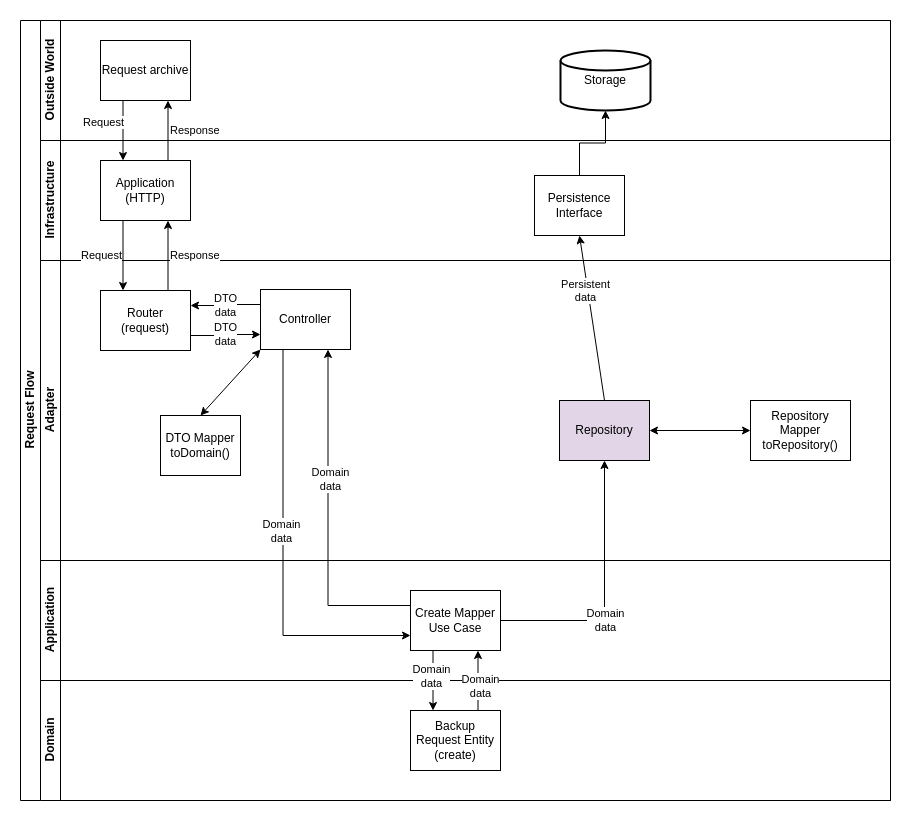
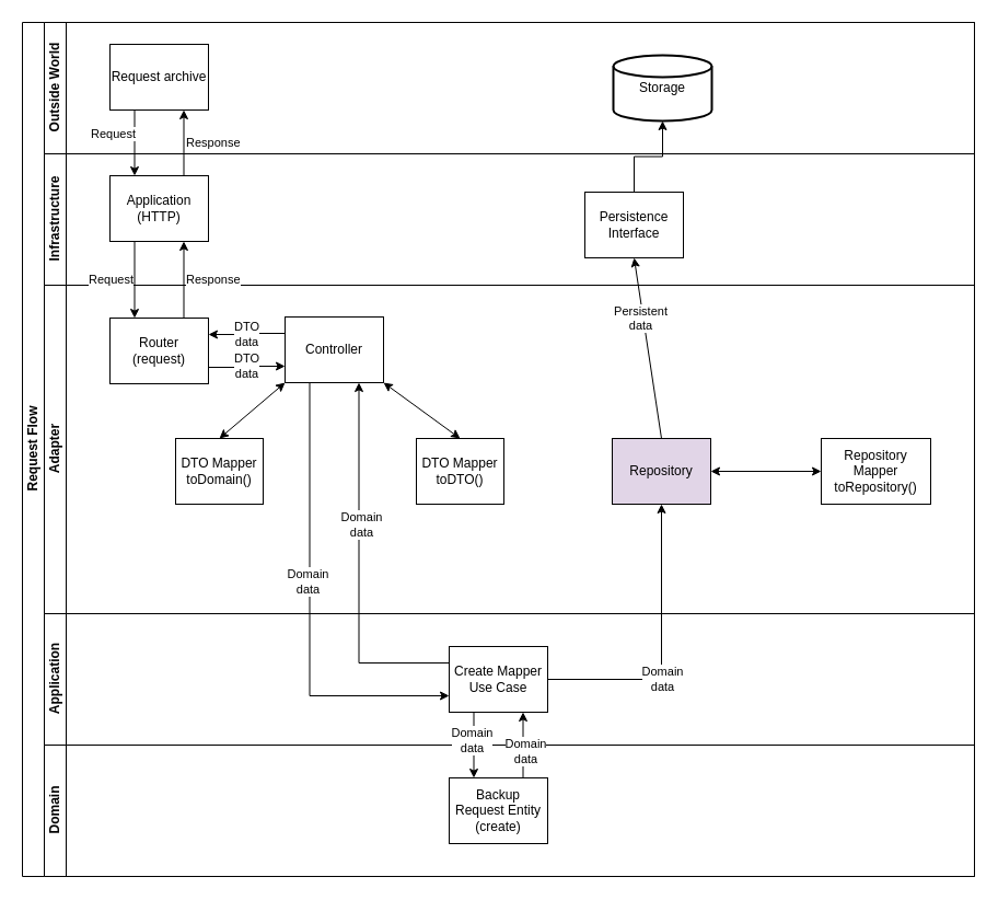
  <mxCell id="0" />
  <mxCell id="1" parent="0" />
  <mxCell id="2" value="Request Flow" style="swimlane;html=1;childLayout=stackLayout;resizeParent=1;resizeParentMax=0;horizontal=0;startSize=20;horizontalStack=0;" parent="1" vertex="1"><mxGeometry x="20" y="20" width="870" height="780" as="geometry"><mxRectangle x="120" y="120" width="30" height="50" as="alternateBounds" /></mxGeometry></mxCell>
  <mxCell id="3" style="edgeStyle=orthogonalEdgeStyle;rounded=0;orthogonalLoop=1;jettySize=auto;html=1;endArrow=classic;endFill=1;" parent="2" edge="1"><mxGeometry relative="1" as="geometry"><mxPoint x="300" y="440" as="sourcePoint" /></mxGeometry></mxCell>
  <mxCell id="4" value="Outside World" style="swimlane;html=1;startSize=20;horizontal=0;" parent="2" vertex="1"><mxGeometry x="20" width="850" height="120" as="geometry" /></mxCell>
  <mxCell id="5" value="Request archive" style="rounded=0;whiteSpace=wrap;html=1;" parent="4" vertex="1"><mxGeometry x="60" y="20" width="90" height="60" as="geometry" /></mxCell>
  <mxCell id="6" value="&lt;div&gt;Storage&lt;/div&gt;" style="strokeWidth=2;html=1;shape=mxgraph.flowchart.database;whiteSpace=wrap;" parent="4" vertex="1"><mxGeometry x="520" y="30" width="90" height="60" as="geometry" /></mxCell>
  <mxCell id="7" value="Infrastructure" style="swimlane;html=1;startSize=20;horizontal=0;" parent="2" vertex="1"><mxGeometry x="20" y="120" width="850" height="120" as="geometry" /></mxCell>
  <mxCell id="8" value="&lt;div&gt;Application&lt;/div&gt;&lt;div&gt;(HTTP)&lt;br&gt;&lt;/div&gt;" style="rounded=0;whiteSpace=wrap;html=1;" parent="7" vertex="1"><mxGeometry x="60" y="20" width="90" height="60" as="geometry" /></mxCell>
  <mxCell id="9" value="&lt;div&gt;Persistence&lt;/div&gt;&lt;div&gt;Interface&lt;br&gt;&lt;/div&gt;" style="rounded=0;whiteSpace=wrap;html=1;" parent="7" vertex="1"><mxGeometry x="494" y="35" width="90" height="60" as="geometry" /></mxCell>
  <mxCell id="10" value="Adapter" style="swimlane;html=1;startSize=20;horizontal=0;" parent="2" vertex="1"><mxGeometry x="20" y="240" width="850" height="300" as="geometry" /></mxCell>
  <mxCell id="11" value="Controller" style="rounded=0;whiteSpace=wrap;html=1;" parent="10" vertex="1"><mxGeometry x="220" y="29" width="90" height="60" as="geometry" /></mxCell>
- <mxCell id="12" value="&lt;div&gt;DTO Mapper&lt;/div&gt;&lt;div&gt;toDomain()&lt;br&gt;&lt;/div&gt;" style="rounded=0;whiteSpace=wrap;html=1;" parent="10" vertex="1"><mxGeometry x="120" y="155" width="80" height="60" as="geometry" /></mxCell>
+ <mxCell id="12" value="&lt;div&gt;DTO Mapper&lt;/div&gt;&lt;div&gt;toDomain()&lt;br&gt;&lt;/div&gt;" style="rounded=0;whiteSpace=wrap;html=1;" parent="10" vertex="1"><mxGeometry x="120" y="140" width="80" height="60" as="geometry" /></mxCell>
  <mxCell id="13" value="" style="endArrow=classic;startArrow=classic;html=1;rounded=0;entryX=0.5;entryY=0;entryDx=0;entryDy=0;exitX=0;exitY=1;exitDx=0;exitDy=0;" parent="10" source="11" target="12" edge="1"><mxGeometry width="50" height="50" relative="1" as="geometry"><mxPoint x="180" y="160" as="sourcePoint" /><mxPoint x="230" y="110" as="targetPoint" /></mxGeometry></mxCell>
  <mxCell id="14" value="&lt;div&gt;Router&lt;/div&gt;&lt;div&gt;(request)&lt;br&gt;&lt;/div&gt;" style="rounded=0;whiteSpace=wrap;html=1;" parent="10" vertex="1"><mxGeometry x="60" y="30" width="90" height="60" as="geometry" /></mxCell>
  <mxCell id="15" value="&lt;div&gt;DTO&lt;/div&gt;&lt;div&gt;data&lt;br&gt;&lt;/div&gt;" style="edgeStyle=orthogonalEdgeStyle;rounded=0;orthogonalLoop=1;jettySize=auto;html=1;exitX=1;exitY=0.75;exitDx=0;exitDy=0;entryX=0;entryY=0.75;entryDx=0;entryDy=0;startArrow=none;startFill=0;" parent="10" source="14" target="11" edge="1"><mxGeometry relative="1" as="geometry" /></mxCell>
  <mxCell id="16" value="Repository" style="rounded=0;whiteSpace=wrap;html=1;fillColor=#e1d5e7;" parent="10" vertex="1"><mxGeometry x="519" y="140" width="90" height="60" as="geometry" /></mxCell>
  <mxCell id="17" value="&lt;div&gt;Repository&lt;/div&gt;&lt;div&gt;Mapper&lt;/div&gt;&lt;div&gt;toRepository()&lt;br&gt;&lt;/div&gt;" style="rounded=0;whiteSpace=wrap;html=1;" parent="10" vertex="1"><mxGeometry x="710" y="140" width="100" height="60" as="geometry" /></mxCell>
  <mxCell id="18" value="" style="endArrow=classic;startArrow=classic;html=1;rounded=0;entryX=1;entryY=0.5;entryDx=0;entryDy=0;exitX=0;exitY=0.5;exitDx=0;exitDy=0;" parent="10" source="17" target="16" edge="1"><mxGeometry width="50" height="50" relative="1" as="geometry"><mxPoint x="777.5" y="60.0" as="sourcePoint" /><mxPoint x="670" y="111" as="targetPoint" /></mxGeometry></mxCell>
  <mxCell id="19" value="&lt;div&gt;DTO&lt;/div&gt;&lt;div&gt;data&lt;br&gt;&lt;/div&gt;" style="edgeStyle=orthogonalEdgeStyle;rounded=0;orthogonalLoop=1;jettySize=auto;html=1;exitX=0;exitY=0.25;exitDx=0;exitDy=0;entryX=1;entryY=0.25;entryDx=0;entryDy=0;startArrow=none;startFill=0;" parent="10" source="11" target="14" edge="1"><mxGeometry relative="1" as="geometry"><mxPoint x="160" y="70.0" as="sourcePoint" /><mxPoint x="230" y="69" as="targetPoint" /></mxGeometry></mxCell>
+ <mxCell id="20" value="&lt;div&gt;DTO Mapper&lt;/div&gt;&lt;div&gt;toDTO()&lt;br&gt;&lt;/div&gt;" style="rounded=0;whiteSpace=wrap;html=1;" parent="10" vertex="1"><mxGeometry x="340" y="140" width="80" height="60" as="geometry" /></mxCell>
+ <mxCell id="21" value="" style="endArrow=classic;startArrow=classic;html=1;rounded=0;entryX=0.5;entryY=0;entryDx=0;entryDy=0;exitX=1;exitY=1;exitDx=0;exitDy=0;" parent="10" source="11" target="20" edge="1"><mxGeometry width="50" height="50" relative="1" as="geometry"><mxPoint x="230" y="99" as="sourcePoint" /><mxPoint x="170" y="150.0" as="targetPoint" /></mxGeometry></mxCell>
  <mxCell id="22" value="Application" style="swimlane;html=1;startSize=20;horizontal=0;" parent="2" vertex="1"><mxGeometry x="20" y="540" width="850" height="120" as="geometry" /></mxCell>
  <mxCell id="23" value="" style="edgeStyle=orthogonalEdgeStyle;rounded=0;orthogonalLoop=1;jettySize=auto;html=1;endArrow=classic;endFill=1;" parent="22" edge="1"><mxGeometry relative="1" as="geometry"><mxPoint x="320" y="50" as="sourcePoint" /></mxGeometry></mxCell>
  <mxCell id="24" value="&lt;div&gt;Create Mapper&lt;/div&gt;&lt;div&gt;Use Case&lt;/div&gt;" style="rounded=0;whiteSpace=wrap;html=1;" parent="22" vertex="1"><mxGeometry x="370" y="30" width="90" height="60" as="geometry" /></mxCell>
  <mxCell id="25" value="Domain" style="swimlane;html=1;startSize=20;horizontal=0;" parent="2" vertex="1"><mxGeometry x="20" y="660" width="850" height="120" as="geometry" /></mxCell>
  <mxCell id="26" value="" style="edgeStyle=orthogonalEdgeStyle;rounded=0;orthogonalLoop=1;jettySize=auto;html=1;endArrow=classic;endFill=1;" parent="25" edge="1"><mxGeometry relative="1" as="geometry"><mxPoint x="320" y="50" as="sourcePoint" /></mxGeometry></mxCell>
  <mxCell id="27" value="&lt;div&gt;Backup Request Entity&lt;/div&gt;&lt;div&gt;(create)&lt;br&gt;&lt;/div&gt;" style="rounded=0;whiteSpace=wrap;html=1;" parent="25" vertex="1"><mxGeometry x="370" y="30" width="90" height="60" as="geometry" /></mxCell>
  <mxCell id="28" value="" style="endArrow=classic;html=1;rounded=0;entryX=0.25;entryY=0;entryDx=0;entryDy=0;exitX=0.25;exitY=1;exitDx=0;exitDy=0;" parent="2" source="5" target="8" edge="1"><mxGeometry width="50" height="50" relative="1" as="geometry"><mxPoint x="200" y="400" as="sourcePoint" /><mxPoint x="250" y="350" as="targetPoint" /></mxGeometry></mxCell>
  <mxCell id="29" value="&lt;div align=&quot;right&quot;&gt;Request&lt;/div&gt;" style="edgeLabel;html=1;align=right;verticalAlign=middle;resizable=0;points=[];" parent="28" vertex="1" connectable="0"><mxGeometry x="-0.303" y="1" relative="1" as="geometry"><mxPoint as="offset" /></mxGeometry></mxCell>
  <mxCell id="30" value="Request" style="edgeStyle=orthogonalEdgeStyle;rounded=0;orthogonalLoop=1;jettySize=auto;html=1;exitX=0.25;exitY=1;exitDx=0;exitDy=0;entryX=0.25;entryY=0;entryDx=0;entryDy=0;startArrow=none;startFill=0;align=right;" parent="2" source="8" target="14" edge="1"><mxGeometry relative="1" as="geometry" /></mxCell>
  <mxCell id="31" value="" style="endArrow=classic;html=1;rounded=0;entryX=0.5;entryY=1;entryDx=0;entryDy=0;exitX=0.5;exitY=0;exitDx=0;exitDy=0;" parent="2" source="16" target="9" edge="1"><mxGeometry width="50" height="50" relative="1" as="geometry"><mxPoint x="200" y="400" as="sourcePoint" /><mxPoint x="250" y="350" as="targetPoint" /></mxGeometry></mxCell>
  <mxCell id="32" value="&lt;div&gt;Persistent&lt;/div&gt;&lt;div&gt;data&lt;br&gt;&lt;/div&gt;" style="edgeLabel;html=1;align=center;verticalAlign=top;resizable=0;points=[];" parent="31" vertex="1" connectable="0"><mxGeometry x="0.556" relative="1" as="geometry"><mxPoint as="offset" /></mxGeometry></mxCell>
  <mxCell id="33" style="edgeStyle=orthogonalEdgeStyle;rounded=0;orthogonalLoop=1;jettySize=auto;html=1;exitX=0.25;exitY=1;exitDx=0;exitDy=0;entryX=0;entryY=0.75;entryDx=0;entryDy=0;startArrow=none;startFill=0;" parent="2" source="11" target="24" edge="1"><mxGeometry relative="1" as="geometry" /></mxCell>
  <mxCell id="34" value="&lt;div&gt;Domain &lt;br&gt;&lt;/div&gt;&lt;div&gt;data&lt;/div&gt;" style="edgeLabel;html=1;align=center;verticalAlign=middle;resizable=0;points=[];" parent="33" vertex="1" connectable="0"><mxGeometry x="0.237" y="-2" relative="1" as="geometry"><mxPoint y="-75" as="offset" /></mxGeometry></mxCell>
  <mxCell id="35" style="edgeStyle=orthogonalEdgeStyle;rounded=0;orthogonalLoop=1;jettySize=auto;html=1;exitX=0.25;exitY=1;exitDx=0;exitDy=0;entryX=0.25;entryY=0;entryDx=0;entryDy=0;startArrow=none;startFill=0;" parent="2" source="24" target="27" edge="1"><mxGeometry relative="1" as="geometry" /></mxCell>
  <mxCell id="36" value="&lt;div&gt;Domain&lt;/div&gt;&lt;div&gt;data&lt;br&gt;&lt;/div&gt;" style="edgeLabel;html=1;align=center;verticalAlign=middle;resizable=0;points=[];" parent="35" vertex="1" connectable="0"><mxGeometry x="-0.175" y="-2" relative="1" as="geometry"><mxPoint as="offset" /></mxGeometry></mxCell>
  <mxCell id="37" style="edgeStyle=orthogonalEdgeStyle;rounded=0;orthogonalLoop=1;jettySize=auto;html=1;exitX=1;exitY=0.5;exitDx=0;exitDy=0;entryX=0.5;entryY=1;entryDx=0;entryDy=0;startArrow=none;startFill=0;" parent="2" source="24" target="16" edge="1"><mxGeometry relative="1" as="geometry" /></mxCell>
  <mxCell id="38" value="&lt;div&gt;Domain&lt;/div&gt;&lt;div&gt;data&lt;/div&gt;" style="edgeLabel;html=1;align=center;verticalAlign=middle;resizable=0;points=[];" parent="37" vertex="1" connectable="0"><mxGeometry x="-0.208" relative="1" as="geometry"><mxPoint as="offset" /></mxGeometry></mxCell>
  <mxCell id="39" style="edgeStyle=orthogonalEdgeStyle;rounded=0;orthogonalLoop=1;jettySize=auto;html=1;entryX=0.75;entryY=1;entryDx=0;entryDy=0;startArrow=none;startFill=0;exitX=0;exitY=0.25;exitDx=0;exitDy=0;" parent="2" source="24" target="11" edge="1"><mxGeometry relative="1" as="geometry"><mxPoint x="460" y="410" as="sourcePoint" /><mxPoint x="400" y="610" as="targetPoint" /></mxGeometry></mxCell>
  <mxCell id="40" value="&lt;div&gt;Domain&lt;/div&gt;&lt;div&gt;data&lt;br&gt;&lt;/div&gt;" style="edgeLabel;html=1;align=center;verticalAlign=middle;resizable=0;points=[];" parent="39" vertex="1" connectable="0"><mxGeometry x="0.237" y="-2" relative="1" as="geometry"><mxPoint as="offset" /></mxGeometry></mxCell>
  <mxCell id="41" style="edgeStyle=orthogonalEdgeStyle;rounded=0;orthogonalLoop=1;jettySize=auto;html=1;exitX=0.75;exitY=0;exitDx=0;exitDy=0;entryX=0.75;entryY=1;entryDx=0;entryDy=0;startArrow=none;startFill=0;" parent="2" source="27" target="24" edge="1"><mxGeometry relative="1" as="geometry"><mxPoint x="422.5" y="640" as="sourcePoint" /><mxPoint x="422.5" y="700" as="targetPoint" /></mxGeometry></mxCell>
  <mxCell id="42" value="&lt;div&gt;Domain&lt;/div&gt;&lt;div&gt;data&lt;br&gt;&lt;/div&gt;" style="edgeLabel;html=1;align=center;verticalAlign=middle;resizable=0;points=[];" parent="41" vertex="1" connectable="0"><mxGeometry x="-0.175" y="-2" relative="1" as="geometry"><mxPoint as="offset" /></mxGeometry></mxCell>
  <mxCell id="43" value="&lt;div align=&quot;left&quot;&gt;Response&lt;/div&gt;" style="edgeStyle=orthogonalEdgeStyle;rounded=0;orthogonalLoop=1;jettySize=auto;html=1;exitX=0.75;exitY=0;exitDx=0;exitDy=0;entryX=0.75;entryY=1;entryDx=0;entryDy=0;startArrow=none;startFill=0;align=left;" parent="2" source="14" target="8" edge="1"><mxGeometry relative="1" as="geometry" /></mxCell>
  <mxCell id="44" value="&lt;div align=&quot;left&quot;&gt;Response&lt;/div&gt;" style="edgeStyle=orthogonalEdgeStyle;rounded=0;orthogonalLoop=1;jettySize=auto;html=1;exitX=0.75;exitY=0;exitDx=0;exitDy=0;entryX=0.75;entryY=1;entryDx=0;entryDy=0;startArrow=none;startFill=0;align=left;" parent="2" source="8" target="5" edge="1"><mxGeometry relative="1" as="geometry"><mxPoint x="157.5" y="280.0" as="sourcePoint" /><mxPoint x="157.5" y="210" as="targetPoint" /></mxGeometry></mxCell>
  <mxCell id="45" style="edgeStyle=orthogonalEdgeStyle;rounded=0;orthogonalLoop=1;jettySize=auto;html=1;exitX=0.5;exitY=0;exitDx=0;exitDy=0;entryX=0.5;entryY=1;entryDx=0;entryDy=0;entryPerimeter=0;startArrow=none;startFill=0;" parent="2" source="9" target="6" edge="1"><mxGeometry relative="1" as="geometry" /></mxCell>
